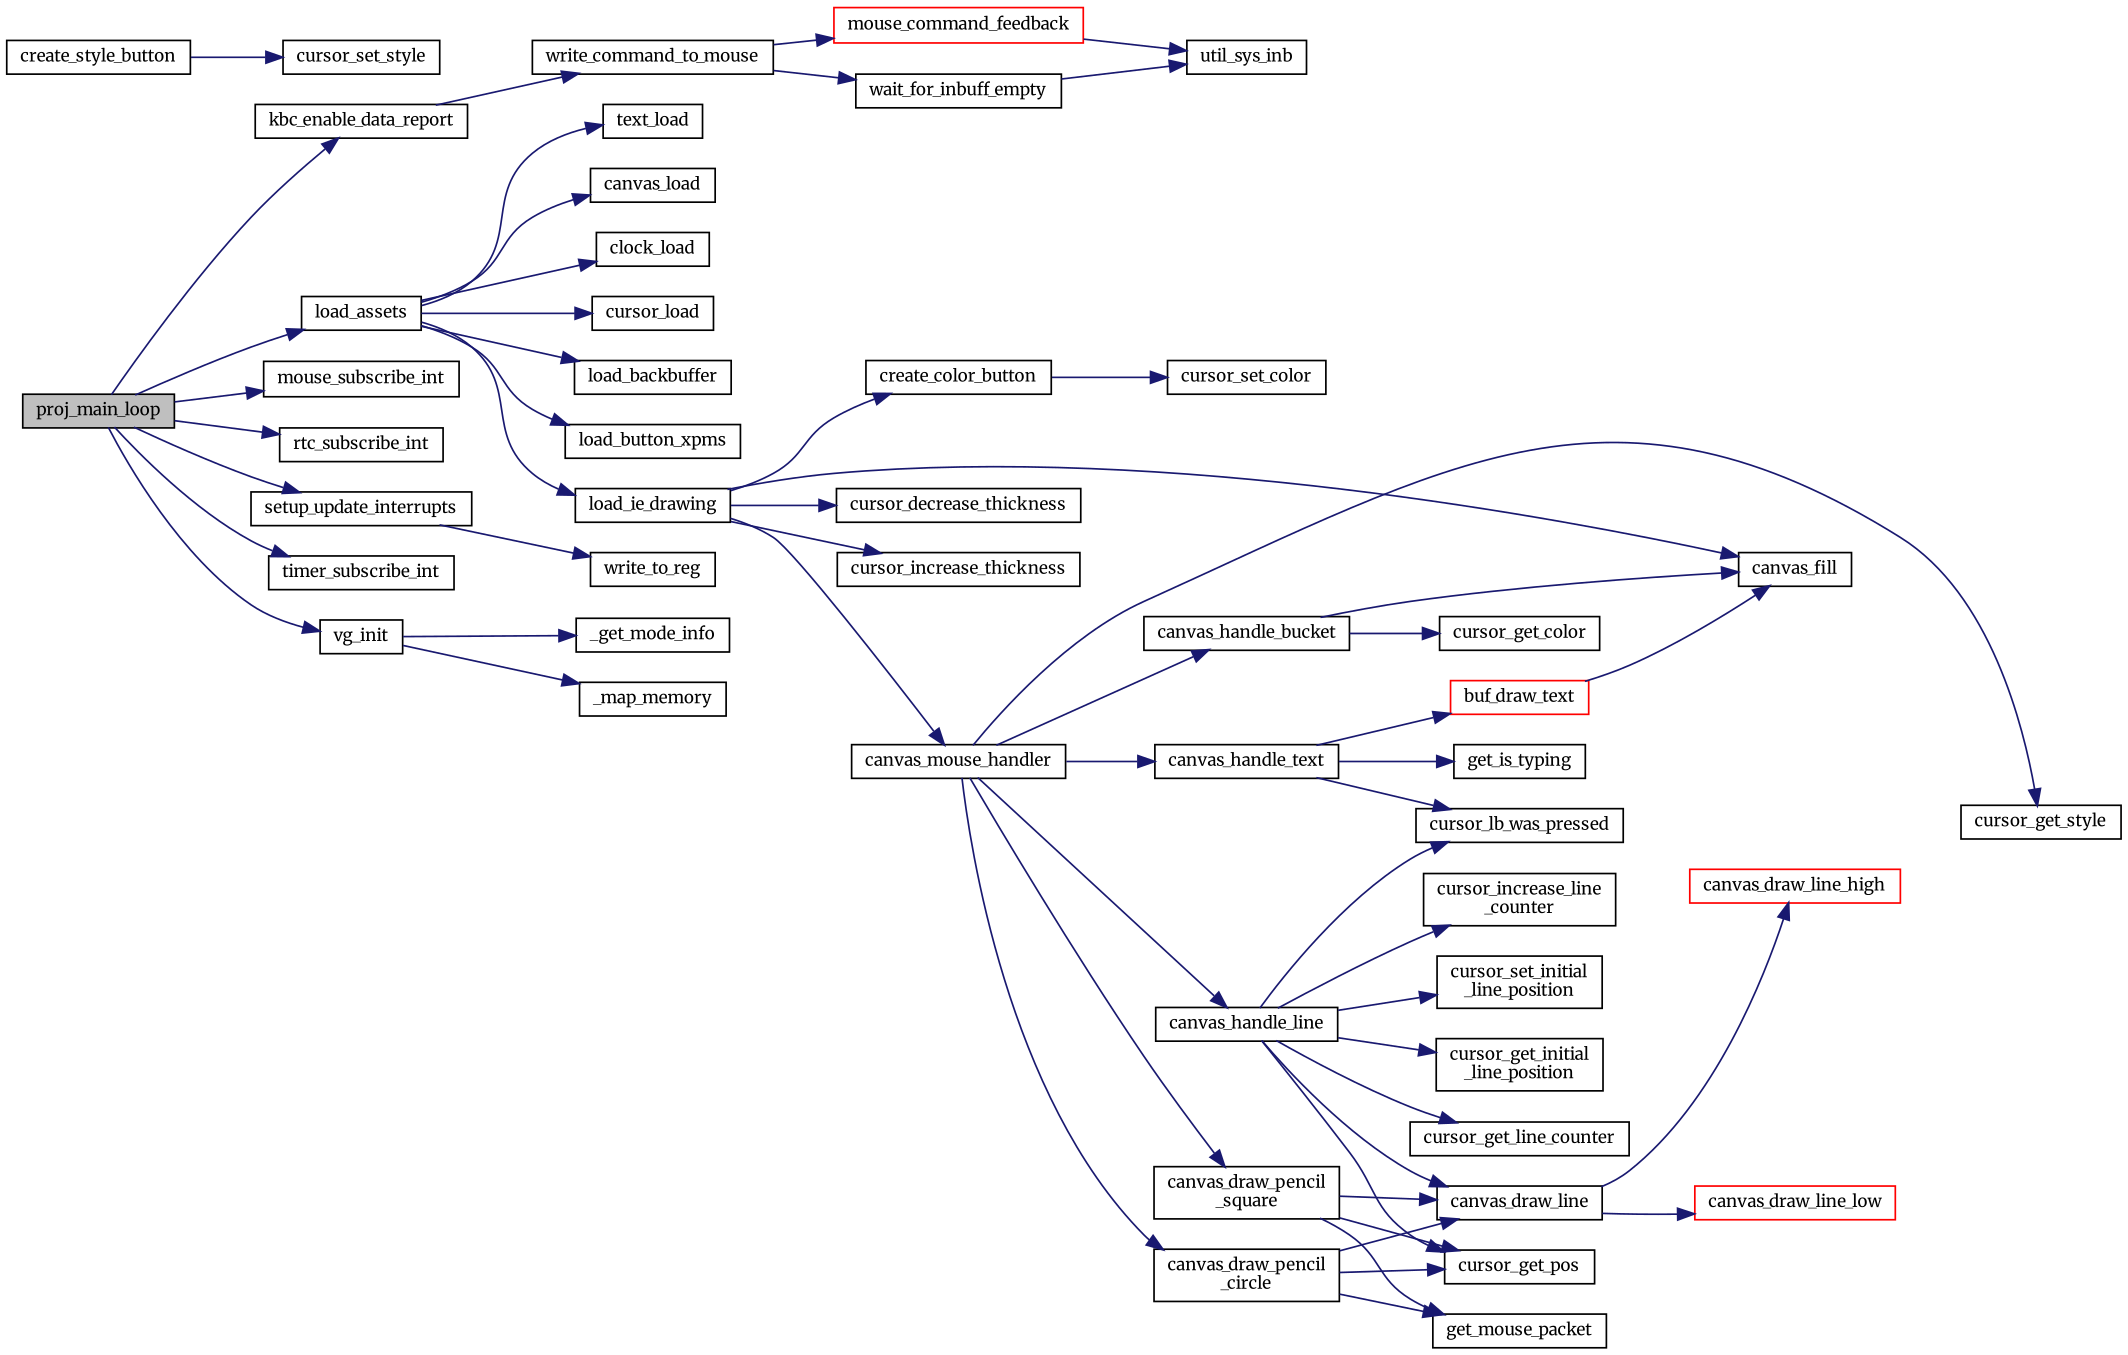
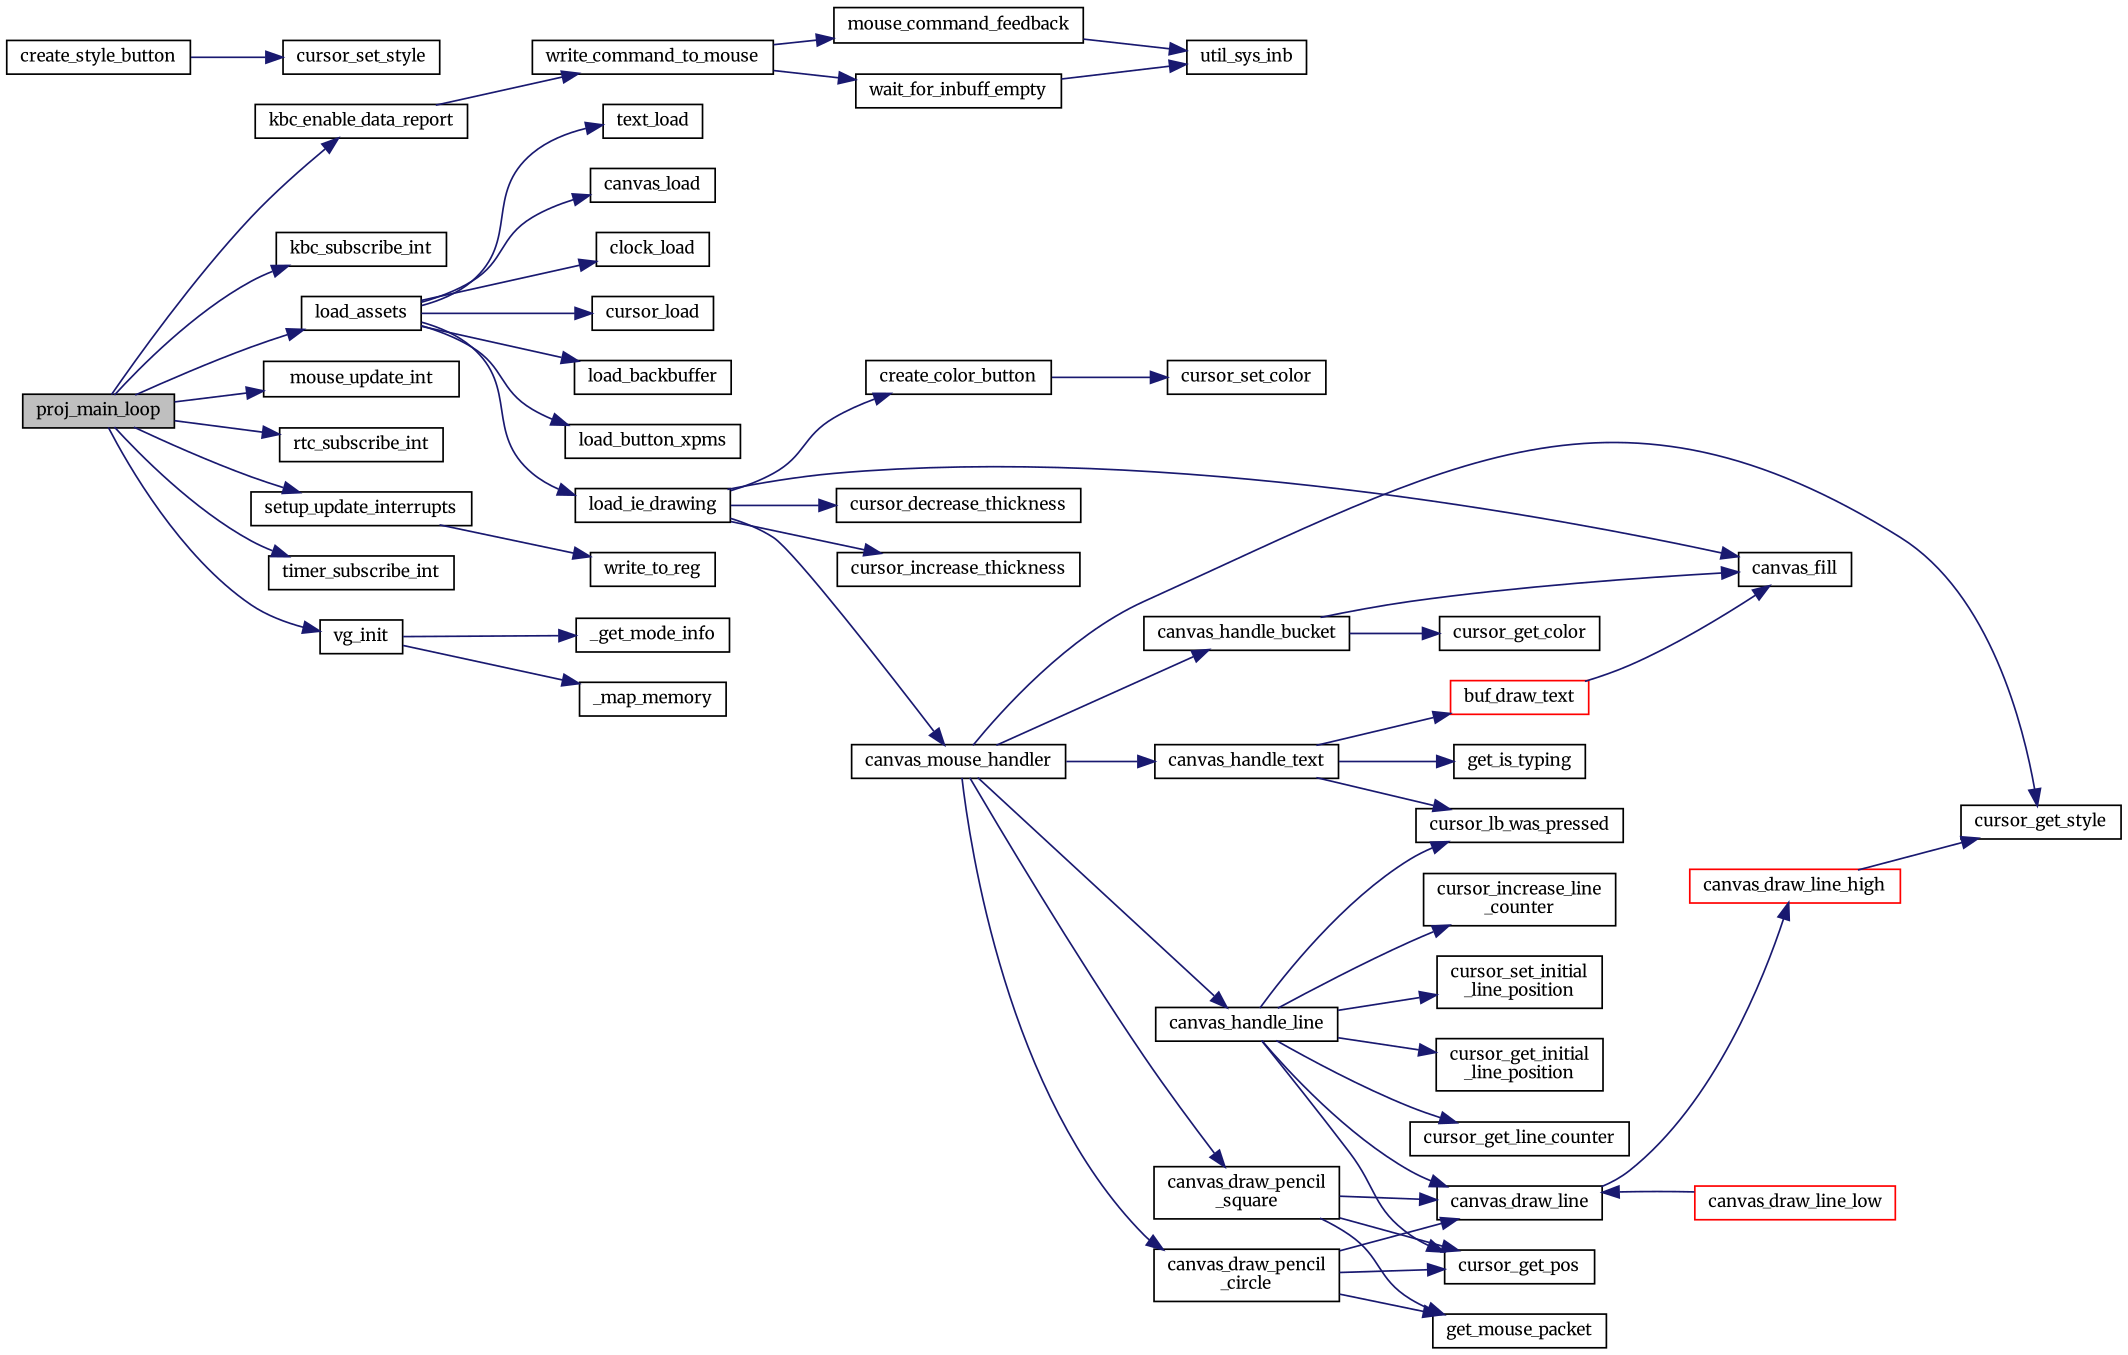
  digraph {
    fontname=Merriweather
    rankdir=LR
    node [color=black fillcolor=white fontname=Merriweather fontsize=10 shape=record style=filled]
    edge [color=midnightblue fontname=Merriweather fontsize=10 labelfontname=Helvetica labelfontsize=10 style=solid]
    n1 [fillcolor=grey75 fontcolor=black height=0.2 label=proj_main_loop width=0.4]
    n2 [height=0.2 label=kbc_enable_data_report width=0.4]
+   n3 [height=0.2 label=kbc_subscribe_int width=0.4]
    n4 [height=0.2 label=load_assets width=0.4]
-   n5 [height=0.2 label=mouse_subscribe_int width=0.4]
+   n5 [height=0.2 label=mouse_update_int width=0.4]
    n6 [height=0.2 label=rtc_subscribe_int width=0.4]
    n7 [height=0.2 label=setup_update_interrupts width=0.4]
    n8 [height=0.2 label=timer_subscribe_int width=0.4]
    n9 [height=0.2 label=vg_init width=0.4]
    n10 [height=0.2 label=write_command_to_mouse width=0.4]
    n11 [height=0.2 label=canvas_load width=0.4]
    n12 [height=0.2 label=clock_load width=0.4]
    n13 [height=0.2 label=cursor_load width=0.4]
    n14 [height=0.2 label=load_backbuffer width=0.4]
    n15 [height=0.2 label=load_button_xpms width=0.4]
    n16 [height=0.2 label=load_ie_drawing width=0.4]
    n17 [height=0.2 label=text_load width=0.4]
    n18 [height=0.2 label=write_to_reg width=0.4]
    n19 [height=0.2 label=_get_mode_info width=0.4]
    n20 [height=0.2 label=_map_memory width=0.4]
-   n21 [color=red height=0.2 label=mouse_command_feedback width=0.4]
+   n21 [height=0.2 label=mouse_command_feedback width=0.4]
    n22 [height=0.2 label=wait_for_inbuff_empty width=0.4]
    n23 [height=0.2 label=util_sys_inb width=0.4]
    n24 [height=0.2 label=canvas_fill width=0.4]
    n25 [height=0.2 label=canvas_mouse_handler width=0.4]
    n26 [height=0.2 label=create_color_button width=0.4]
    n27 [height=0.2 label=cursor_decrease_thickness width=0.4]
    n28 [height=0.2 label=cursor_increase_thickness width=0.4]
    n29 [height=0.2 label="canvas_draw_pencil\l_circle" width=0.4]
    n30 [height=0.2 label=cursor_get_style width=0.4]
    n31 [height=0.2 label="canvas_draw_pencil\l_square" width=0.4]
    n32 [height=0.2 label=canvas_handle_bucket width=0.4]
    n33 [height=0.2 label=canvas_handle_line width=0.4]
    n34 [height=0.2 label=canvas_handle_text width=0.4]
    n35 [height=0.2 label=cursor_set_color width=0.4]
    n36 [height=0.2 label=create_style_button width=0.4]
    n37 [height=0.2 label=cursor_set_style width=0.4]
    n38 [height=0.2 label=canvas_draw_line width=0.4]
    n39 [height=0.2 label=cursor_get_pos width=0.4]
    n40 [height=0.2 label=get_mouse_packet width=0.4]
    n41 [height=0.2 label=cursor_get_color width=0.4]
    n42 [height=0.2 label="cursor_get_initial\l_line_position" width=0.4]
    n43 [height=0.2 label=cursor_get_line_counter width=0.4]
    n44 [height=0.2 label="cursor_increase_line\l_counter" width=0.4]
    n45 [height=0.2 label=cursor_lb_was_pressed width=0.4]
    n46 [height=0.2 label="cursor_set_initial\l_line_position" width=0.4]
    n47 [color=red height=0.2 label=buf_draw_text width=0.4]
    n48 [height=0.2 label=get_is_typing width=0.4]
    n49 [color=red height=0.2 label=canvas_draw_line_high width=0.4]
    n50 [color=red height=0.2 label=canvas_draw_line_low width=0.4]
    n1 -> n2
+   n1 -> n3
    n1 -> n4
    n1 -> n5
    n1 -> n6
    n1 -> n7
    n1 -> n8
    n1 -> n9
    n2 -> n10
    n4 -> n11
    n4 -> n12
    n4 -> n13
    n4 -> n14
    n4 -> n15
    n4 -> n16
    n4 -> n17
    n7 -> n18
    n9 -> n19
    n9 -> n20
    n10 -> n21
    n10 -> n22
    n16 -> n24
    n16 -> n25
    n16 -> n26
    n16 -> n27
    n16 -> n28
    n21 -> n23
    n22 -> n23
    n25 -> n29
    n25 -> n30
    n25 -> n31
    n25 -> n32
    n25 -> n33
    n25 -> n34
    n26 -> n35
    n29 -> n38
    n29 -> n39
    n29 -> n40
    n31 -> n38
    n31 -> n39
    n31 -> n40
    n32 -> n24
    n32 -> n41
    n33 -> n38
    n33 -> n39
    n33 -> n42
    n33 -> n43
    n33 -> n44
    n33 -> n45
    n33 -> n46
    n34 -> n45
    n34 -> n47
    n34 -> n48
    n36 -> n37
    n38 -> n49
-   n38 -> n50
+   n50 -> n38
    n47 -> n24
+   n49 -> n30
  }
